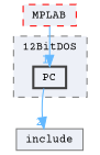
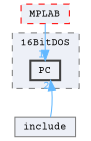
  digraph {
    compound=true
    fontname="Courier Prime"
    node [fillcolor="#edf0f7" fontname="Courier Prime" fontsize=10 shape=box]
    edge [color=steelblue1 fontcolor=steelblue1 fontname="Courier Prime" fontsize=10 labeldistance=1.5 labelfontname=Helvetica labelfontsize=10]
    n1 [color=grey25 height=0.2 label=PC style="filled,bold" width=0.4]
    n2 [color=grey50 height=0.2 label=include style=filled width=0.4]
    n3 [color=red height=0.2 label=MPLAB style="filled,dashed" width=0.4]
    subgraph cluster_1 {
      bgcolor="#edf0f7"
      fontsize=10
-     label="12BitDOS"
+     label="16BitDOS"
      pencolor=grey50
      style="filled,dashed"
      n1
    }
-   n1 -> n2 [headlabel=2]
+   n2 -> n1 [headlabel=2]
    n3 -> n1 [headlabel=1]
  }
